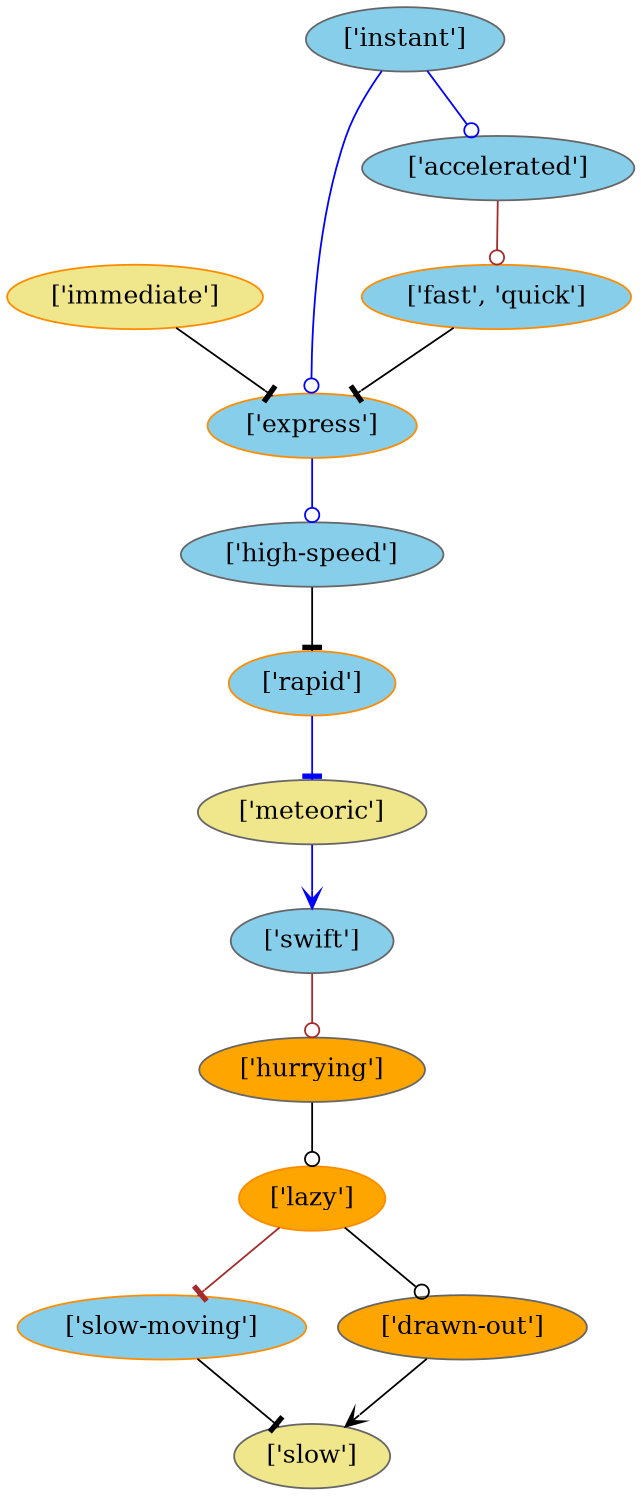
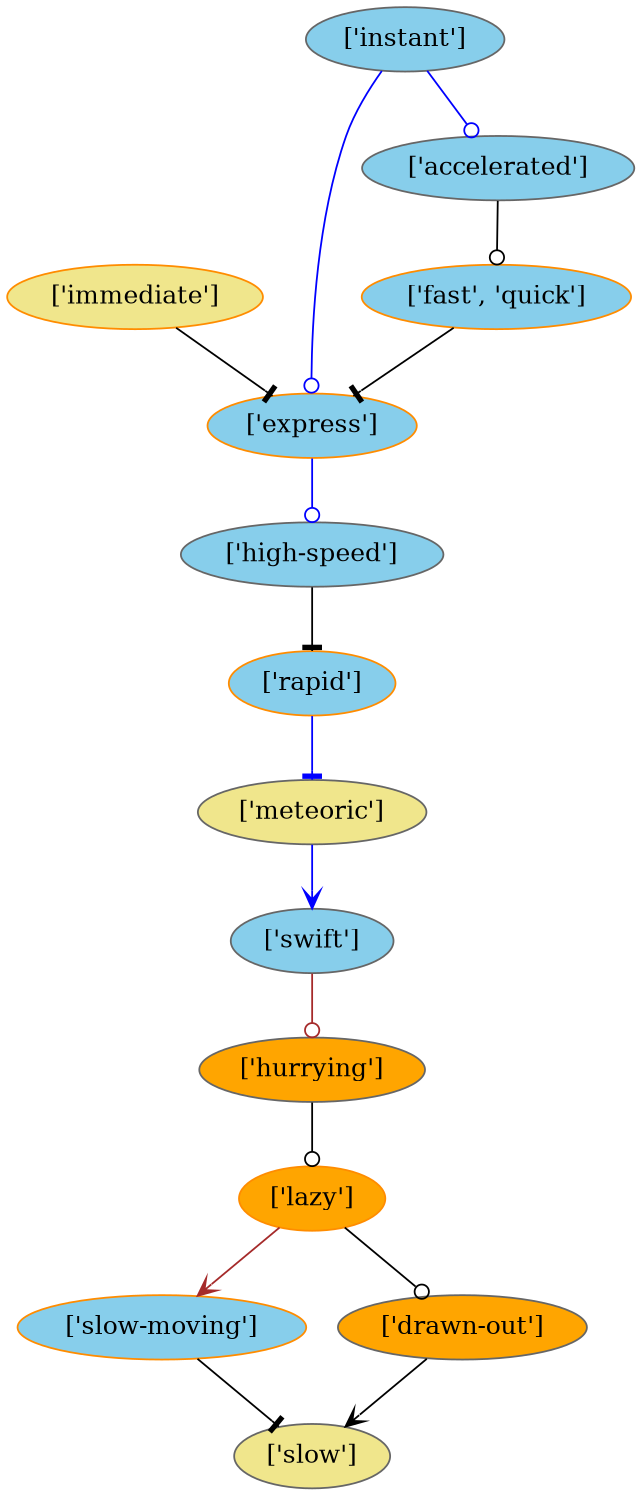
  strict digraph {
    node [color=gray40 fillcolor=skyblue style=filled]
    edge [arrowhead=odot color=black]
    "['fast', 'quick']" [color=darkorange]
    "['express']" [color=darkorange]
    "['high-speed']"
    "['rapid']" [color=darkorange]
    "['meteoric']" [fillcolor=khaki]
    "['hurrying']" [fillcolor=orange]
    "['lazy']" [color=darkorange fillcolor=orange]
    "['slow-moving']" [color=darkorange]
    "['drawn-out']" [fillcolor=orange]
    "['slow']" [fillcolor=khaki]
    "['swift']"
    "['immediate']" [color=darkorange fillcolor=khaki]
    "['instant']"
    "['accelerated']"
    "['fast', 'quick']" -> "['express']" [arrowhead=tee]
    "['express']" -> "['high-speed']" [color=blue]
    "['high-speed']" -> "['rapid']" [arrowhead=tee]
    "['rapid']" -> "['meteoric']" [arrowhead=tee color=blue]
    "['meteoric']" -> "['swift']" [arrowhead=vee color=blue]
    "['hurrying']" -> "['lazy']"
-   "['lazy']" -> "['slow-moving']" [arrowhead=tee color=brown]
+   "['lazy']" -> "['slow-moving']" [arrowhead=vee color=brown]
    "['lazy']" -> "['drawn-out']"
    "['slow-moving']" -> "['slow']" [arrowhead=tee]
    "['drawn-out']" -> "['slow']" [arrowhead=vee]
    "['swift']" -> "['hurrying']" [color=brown]
    "['immediate']" -> "['express']" [arrowhead=tee]
    "['instant']" -> "['express']" [color=blue]
    "['instant']" -> "['accelerated']" [color=blue]
-   "['accelerated']" -> "['fast', 'quick']" [color=brown]
+   "['accelerated']" -> "['fast', 'quick']"
  }
